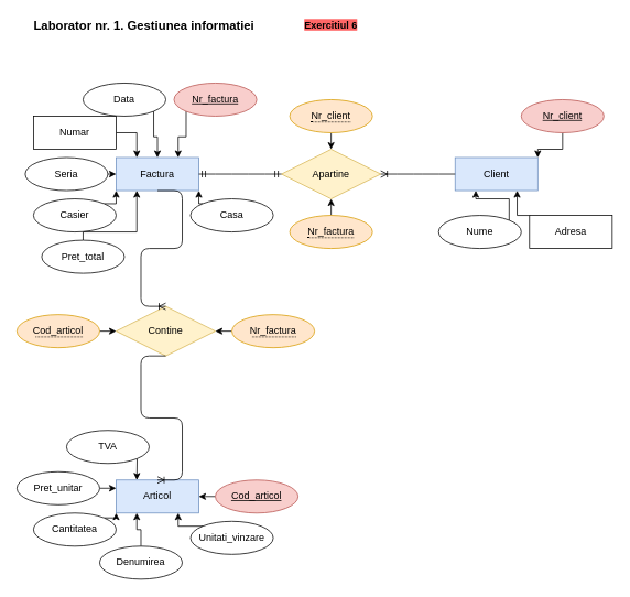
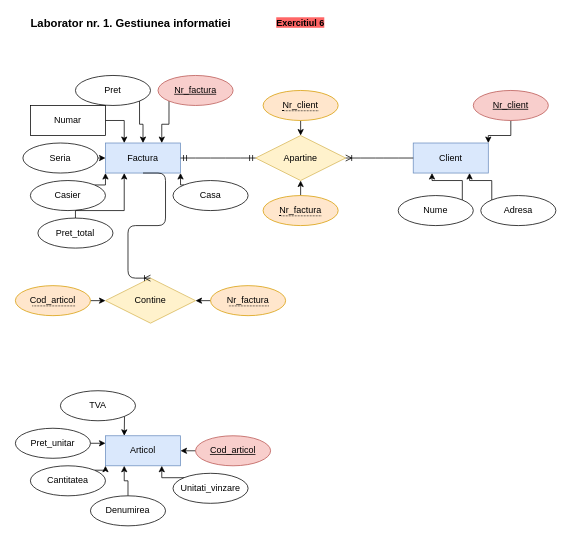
  <mxCell id="0" />
  <mxCell id="1" parent="0" />
  <mxCell id="2" value="Factura" style="whiteSpace=wrap;html=1;align=center;fillColor=#dae8fc;strokeColor=#6c8ebf;" parent="1" vertex="1"><mxGeometry x="140" y="190" width="100" height="40" as="geometry" /></mxCell>
  <mxCell id="3" value="Client" style="whiteSpace=wrap;html=1;align=center;fillColor=#dae8fc;strokeColor=#6c8ebf;" parent="1" vertex="1"><mxGeometry x="550" y="190" width="100" height="40" as="geometry" /></mxCell>
  <mxCell id="4" value="Articol" style="whiteSpace=wrap;html=1;align=center;fillColor=#dae8fc;strokeColor=#6c8ebf;" parent="1" vertex="1"><mxGeometry x="140" y="580" width="100" height="40" as="geometry" /></mxCell>
  <mxCell id="5" value="Apartine" style="shape=rhombus;perimeter=rhombusPerimeter;whiteSpace=wrap;html=1;align=center;fillColor=#fff2cc;strokeColor=#d6b656;" parent="1" vertex="1"><mxGeometry x="340" y="180" width="120" height="60" as="geometry" /></mxCell>
  <mxCell id="6" value="Contine" style="shape=rhombus;perimeter=rhombusPerimeter;whiteSpace=wrap;html=1;align=center;fillColor=#fff2cc;strokeColor=#d6b656;" parent="1" vertex="1"><mxGeometry x="140" y="370" width="120" height="60" as="geometry" /></mxCell>
  <mxCell id="7" value="" style="edgeStyle=entityRelationEdgeStyle;fontSize=12;html=1;endArrow=ERoneToMany;exitX=0.5;exitY=1;exitDx=0;exitDy=0;entryX=0.5;entryY=0;entryDx=0;entryDy=0;" parent="1" source="2" target="6" edge="1"><mxGeometry width="100" height="100" relative="1" as="geometry"><mxPoint x="150" y="400" as="sourcePoint" /><mxPoint x="190" y="300" as="targetPoint" /></mxGeometry></mxCell>
- <mxCell id="8" value="" style="edgeStyle=entityRelationEdgeStyle;fontSize=12;html=1;endArrow=ERoneToMany;entryX=0.5;entryY=0;entryDx=0;entryDy=0;exitX=0.5;exitY=1;exitDx=0;exitDy=0;" parent="1" source="6" target="4" edge="1"><mxGeometry width="100" height="100" relative="1" as="geometry"><mxPoint x="208" y="409" as="sourcePoint" /><mxPoint x="205" y="540" as="targetPoint" /></mxGeometry></mxCell>
  <mxCell id="9" value="" style="edgeStyle=entityRelationEdgeStyle;fontSize=12;html=1;endArrow=ERmandOne;startArrow=ERmandOne;exitX=1;exitY=0.5;exitDx=0;exitDy=0;entryX=0;entryY=0.5;entryDx=0;entryDy=0;" parent="1" source="2" target="5" edge="1"><mxGeometry width="100" height="100" relative="1" as="geometry"><mxPoint x="330" y="370" as="sourcePoint" /><mxPoint x="430" y="270" as="targetPoint" /></mxGeometry></mxCell>
  <mxCell id="10" value="" style="edgeStyle=entityRelationEdgeStyle;fontSize=12;html=1;endArrow=ERoneToMany;entryX=1;entryY=0.5;entryDx=0;entryDy=0;exitX=0;exitY=0.5;exitDx=0;exitDy=0;" parent="1" source="3" target="5" edge="1"><mxGeometry width="100" height="100" relative="1" as="geometry"><mxPoint x="470" y="350" as="sourcePoint" /><mxPoint x="570" y="250" as="targetPoint" /></mxGeometry></mxCell>
  <mxCell id="11" style="edgeStyle=orthogonalEdgeStyle;rounded=0;orthogonalLoop=1;jettySize=auto;html=1;exitX=0;exitY=0;exitDx=0;exitDy=0;entryX=0.75;entryY=1;entryDx=0;entryDy=0;" parent="1" source="12" target="3" edge="1"><mxGeometry relative="1" as="geometry" /></mxCell>
- <mxCell id="12" value="Adresa" style="whiteSpace=wrap;html=1;align=center;rounded=0;" parent="1" vertex="1"><mxGeometry x="640" y="260" width="100" height="40" as="geometry" /></mxCell>
+ <mxCell id="12" value="Adresa" style="ellipse;whiteSpace=wrap;html=1;align=center;" parent="1" vertex="1"><mxGeometry x="640" y="260" width="100" height="40" as="geometry" /></mxCell>
  <mxCell id="13" style="edgeStyle=orthogonalEdgeStyle;rounded=0;orthogonalLoop=1;jettySize=auto;html=1;exitX=0;exitY=1;exitDx=0;exitDy=0;entryX=0.25;entryY=1;entryDx=0;entryDy=0;" parent="1" source="14" target="3" edge="1"><mxGeometry relative="1" as="geometry" /></mxCell>
  <mxCell id="14" value="Nume" style="ellipse;whiteSpace=wrap;html=1;align=center;direction=west;" parent="1" vertex="1"><mxGeometry x="530" y="260" width="100" height="40" as="geometry" /></mxCell>
  <mxCell id="15" style="edgeStyle=orthogonalEdgeStyle;rounded=0;orthogonalLoop=1;jettySize=auto;html=1;entryX=1;entryY=0;entryDx=0;entryDy=0;" parent="1" source="16" target="3" edge="1"><mxGeometry relative="1" as="geometry"><mxPoint x="670" y="180" as="targetPoint" /></mxGeometry></mxCell>
  <mxCell id="16" value="Nr_client" style="ellipse;whiteSpace=wrap;html=1;align=center;fontStyle=4;fillColor=#f8cecc;strokeColor=#b85450;" parent="1" vertex="1"><mxGeometry x="630" y="120" width="100" height="40" as="geometry" /></mxCell>
  <mxCell id="17" style="edgeStyle=orthogonalEdgeStyle;rounded=0;orthogonalLoop=1;jettySize=auto;html=1;exitX=0;exitY=0.5;exitDx=0;exitDy=0;entryX=0;entryY=0.5;entryDx=0;entryDy=0;" parent="1" source="18" target="2" edge="1"><mxGeometry relative="1" as="geometry" /></mxCell>
  <mxCell id="18" value="Seria" style="ellipse;whiteSpace=wrap;html=1;align=center;direction=west;" parent="1" vertex="1"><mxGeometry x="30" y="190" width="100" height="40" as="geometry" /></mxCell>
  <mxCell id="19" style="edgeStyle=orthogonalEdgeStyle;rounded=0;orthogonalLoop=1;jettySize=auto;html=1;exitX=0;exitY=0.5;exitDx=0;exitDy=0;entryX=0.25;entryY=0;entryDx=0;entryDy=0;" parent="1" source="20" target="2" edge="1"><mxGeometry relative="1" as="geometry" /></mxCell>
  <mxCell id="20" value="Numar" style="whiteSpace=wrap;html=1;align=center;direction=west;rounded=0;" parent="1" vertex="1"><mxGeometry x="40" y="140" width="100" height="40" as="geometry" /></mxCell>
  <mxCell id="21" style="edgeStyle=orthogonalEdgeStyle;rounded=0;orthogonalLoop=1;jettySize=auto;html=1;exitX=0;exitY=1;exitDx=0;exitDy=0;entryX=0.75;entryY=0;entryDx=0;entryDy=0;" parent="1" source="22" target="2" edge="1"><mxGeometry relative="1" as="geometry" /></mxCell>
  <mxCell id="22" value="Nr_factura" style="ellipse;whiteSpace=wrap;html=1;align=center;fontStyle=4;fillColor=#f8cecc;strokeColor=#b85450;" parent="1" vertex="1"><mxGeometry x="210" y="100" width="100" height="40" as="geometry" /></mxCell>
  <mxCell id="23" style="edgeStyle=orthogonalEdgeStyle;rounded=0;orthogonalLoop=1;jettySize=auto;html=1;exitX=0;exitY=0;exitDx=0;exitDy=0;entryX=0.5;entryY=0;entryDx=0;entryDy=0;" parent="1" source="24" target="2" edge="1"><mxGeometry relative="1" as="geometry" /></mxCell>
- <mxCell id="24" value="Data" style="ellipse;whiteSpace=wrap;html=1;align=center;direction=west;" parent="1" vertex="1"><mxGeometry x="100" y="100" width="100" height="40" as="geometry" /></mxCell>
+ <mxCell id="24" value="Pret" style="ellipse;whiteSpace=wrap;html=1;align=center;direction=west;" parent="1" vertex="1"><mxGeometry x="100" y="100" width="100" height="40" as="geometry" /></mxCell>
  <mxCell id="25" style="edgeStyle=orthogonalEdgeStyle;rounded=0;orthogonalLoop=1;jettySize=auto;html=1;exitX=0;exitY=1;exitDx=0;exitDy=0;entryX=0;entryY=1;entryDx=0;entryDy=0;" parent="1" source="26" target="2" edge="1"><mxGeometry relative="1" as="geometry" /></mxCell>
  <mxCell id="26" value="Casier" style="ellipse;whiteSpace=wrap;html=1;align=center;direction=west;" parent="1" vertex="1"><mxGeometry x="40" y="240" width="100" height="40" as="geometry" /></mxCell>
  <mxCell id="27" style="edgeStyle=orthogonalEdgeStyle;rounded=0;orthogonalLoop=1;jettySize=auto;html=1;exitX=1;exitY=1;exitDx=0;exitDy=0;entryX=1;entryY=1;entryDx=0;entryDy=0;" parent="1" source="28" target="2" edge="1"><mxGeometry relative="1" as="geometry" /></mxCell>
  <mxCell id="28" value="Casa" style="ellipse;whiteSpace=wrap;html=1;align=center;direction=west;" parent="1" vertex="1"><mxGeometry x="230" y="240" width="100" height="40" as="geometry" /></mxCell>
  <mxCell id="29" style="edgeStyle=orthogonalEdgeStyle;rounded=0;orthogonalLoop=1;jettySize=auto;html=1;exitX=0.5;exitY=1;exitDx=0;exitDy=0;entryX=0.25;entryY=1;entryDx=0;entryDy=0;" parent="1" source="30" target="2" edge="1"><mxGeometry relative="1" as="geometry"><Array as="points"><mxPoint x="100" y="280" /><mxPoint x="165" y="280" /></Array></mxGeometry></mxCell>
  <mxCell id="30" value="Pret_total" style="ellipse;whiteSpace=wrap;html=1;align=center;direction=west;" parent="1" vertex="1"><mxGeometry x="50" y="290" width="100" height="40" as="geometry" /></mxCell>
  <mxCell id="31" style="edgeStyle=orthogonalEdgeStyle;rounded=0;orthogonalLoop=1;jettySize=auto;html=1;exitX=1;exitY=1;exitDx=0;exitDy=0;entryX=0.75;entryY=1;entryDx=0;entryDy=0;" parent="1" source="32" target="4" edge="1"><mxGeometry relative="1" as="geometry" /></mxCell>
  <mxCell id="32" value="Unitati_vinzare" style="ellipse;whiteSpace=wrap;html=1;align=center;direction=west;" parent="1" vertex="1"><mxGeometry x="230" y="630" width="100" height="40" as="geometry" /></mxCell>
  <mxCell id="33" style="edgeStyle=orthogonalEdgeStyle;rounded=0;orthogonalLoop=1;jettySize=auto;html=1;exitX=0;exitY=1;exitDx=0;exitDy=0;entryX=0;entryY=1;entryDx=0;entryDy=0;" parent="1" source="34" target="4" edge="1"><mxGeometry relative="1" as="geometry" /></mxCell>
  <mxCell id="34" value="Cantitatea" style="ellipse;whiteSpace=wrap;html=1;align=center;direction=west;" parent="1" vertex="1"><mxGeometry x="40" y="620" width="100" height="40" as="geometry" /></mxCell>
  <mxCell id="35" style="edgeStyle=orthogonalEdgeStyle;rounded=0;orthogonalLoop=1;jettySize=auto;html=1;exitX=0;exitY=0.5;exitDx=0;exitDy=0;entryX=0;entryY=0.25;entryDx=0;entryDy=0;" parent="1" source="36" target="4" edge="1"><mxGeometry relative="1" as="geometry" /></mxCell>
  <mxCell id="36" value="Pret_unitar" style="ellipse;whiteSpace=wrap;html=1;align=center;direction=west;" parent="1" vertex="1"><mxGeometry x="20" y="570" width="100" height="40" as="geometry" /></mxCell>
  <mxCell id="37" style="edgeStyle=orthogonalEdgeStyle;rounded=0;orthogonalLoop=1;jettySize=auto;html=1;exitX=0.5;exitY=1;exitDx=0;exitDy=0;entryX=0.25;entryY=1;entryDx=0;entryDy=0;" parent="1" source="38" target="4" edge="1"><mxGeometry relative="1" as="geometry" /></mxCell>
  <mxCell id="38" value="Denumirea" style="ellipse;whiteSpace=wrap;html=1;align=center;direction=west;" parent="1" vertex="1"><mxGeometry x="120" y="660" width="100" height="40" as="geometry" /></mxCell>
  <mxCell id="39" style="edgeStyle=orthogonalEdgeStyle;rounded=0;orthogonalLoop=1;jettySize=auto;html=1;exitX=0;exitY=0.5;exitDx=0;exitDy=0;entryX=1;entryY=0.5;entryDx=0;entryDy=0;" parent="1" source="40" target="4" edge="1"><mxGeometry relative="1" as="geometry" /></mxCell>
  <mxCell id="40" value="Cod_articol" style="ellipse;whiteSpace=wrap;html=1;align=center;fontStyle=4;fillColor=#f8cecc;strokeColor=#b85450;" parent="1" vertex="1"><mxGeometry x="260" y="580" width="100" height="40" as="geometry" /></mxCell>
  <mxCell id="41" style="edgeStyle=orthogonalEdgeStyle;rounded=0;orthogonalLoop=1;jettySize=auto;html=1;exitX=0;exitY=0;exitDx=0;exitDy=0;entryX=0.25;entryY=0;entryDx=0;entryDy=0;" parent="1" source="42" target="4" edge="1"><mxGeometry relative="1" as="geometry" /></mxCell>
  <mxCell id="42" value="TVA" style="ellipse;whiteSpace=wrap;html=1;align=center;direction=west;" parent="1" vertex="1"><mxGeometry x="80" y="520" width="100" height="40" as="geometry" /></mxCell>
  <mxCell id="43" style="edgeStyle=orthogonalEdgeStyle;rounded=0;orthogonalLoop=1;jettySize=auto;html=1;exitX=0.5;exitY=0;exitDx=0;exitDy=0;" parent="1" source="34" target="34" edge="1"><mxGeometry relative="1" as="geometry" /></mxCell>
  <mxCell id="44" style="edgeStyle=orthogonalEdgeStyle;rounded=0;orthogonalLoop=1;jettySize=auto;html=1;exitX=0;exitY=0.5;exitDx=0;exitDy=0;entryX=1;entryY=0.5;entryDx=0;entryDy=0;" parent="1" source="45" target="6" edge="1"><mxGeometry relative="1" as="geometry" /></mxCell>
  <mxCell id="45" value="&lt;span style=&quot;border-bottom: 1px dotted&quot;&gt;Nr_factura&lt;/span&gt;" style="ellipse;whiteSpace=wrap;html=1;align=center;fillColor=#ffe6cc;strokeColor=#d79b00;" parent="1" vertex="1"><mxGeometry x="280" y="380" width="100" height="40" as="geometry" /></mxCell>
  <mxCell id="46" style="edgeStyle=orthogonalEdgeStyle;rounded=0;orthogonalLoop=1;jettySize=auto;html=1;exitX=1;exitY=0.5;exitDx=0;exitDy=0;entryX=0;entryY=0.5;entryDx=0;entryDy=0;" parent="1" target="6" edge="1"><mxGeometry relative="1" as="geometry"><mxPoint x="120" y="400" as="sourcePoint" /></mxGeometry></mxCell>
  <mxCell id="47" style="edgeStyle=orthogonalEdgeStyle;rounded=0;orthogonalLoop=1;jettySize=auto;html=1;exitX=0.5;exitY=0;exitDx=0;exitDy=0;entryX=0.5;entryY=1;entryDx=0;entryDy=0;" parent="1" source="48" target="5" edge="1"><mxGeometry relative="1" as="geometry" /></mxCell>
  <mxCell id="48" value="&lt;span style=&quot;border-bottom: 1px dotted&quot;&gt;Nr_factura&lt;/span&gt;" style="ellipse;whiteSpace=wrap;html=1;align=center;fillColor=#ffe6cc;strokeColor=#d79b00;" parent="1" vertex="1"><mxGeometry x="350" y="260" width="100" height="40" as="geometry" /></mxCell>
  <mxCell id="49" style="edgeStyle=orthogonalEdgeStyle;rounded=0;orthogonalLoop=1;jettySize=auto;html=1;exitX=0.5;exitY=1;exitDx=0;exitDy=0;entryX=0.5;entryY=0;entryDx=0;entryDy=0;" parent="1" source="50" target="5" edge="1"><mxGeometry relative="1" as="geometry" /></mxCell>
  <mxCell id="50" value="&lt;span style=&quot;border-bottom: 1px dotted&quot;&gt;Nr_client&lt;/span&gt;" style="ellipse;whiteSpace=wrap;html=1;align=center;fillColor=#ffe6cc;strokeColor=#d79b00;" parent="1" vertex="1"><mxGeometry x="350" y="120" width="100" height="40" as="geometry" /></mxCell>
  <mxCell id="51" value="&lt;b&gt;&lt;font style=&quot;font-size: 15px&quot;&gt;Laborator nr. 1. Gestiunea informatiei&lt;/font&gt;&lt;/b&gt;" style="text;html=1;strokeColor=none;fillColor=none;align=center;verticalAlign=middle;whiteSpace=wrap;rounded=0;" parent="1" vertex="1"><mxGeometry x="34" y="20" width="280" height="20" as="geometry" /></mxCell>
  <mxCell id="52" value="&lt;b style=&quot;background-color: rgb(255 , 102 , 102)&quot;&gt;Exercitiul 6&lt;/b&gt;" style="text;html=1;strokeColor=none;fillColor=none;align=center;verticalAlign=middle;whiteSpace=wrap;rounded=0;" parent="1" vertex="1"><mxGeometry x="360" y="20" width="80" height="20" as="geometry" /></mxCell>
  <mxCell id="53" value="&lt;span style=&quot;border-bottom: 1px dotted&quot;&gt;Cod_articol&lt;/span&gt;" style="ellipse;whiteSpace=wrap;html=1;align=center;fillColor=#ffe6cc;strokeColor=#d79b00;" parent="1" vertex="1"><mxGeometry x="20" y="380" width="100" height="40" as="geometry" /></mxCell>
